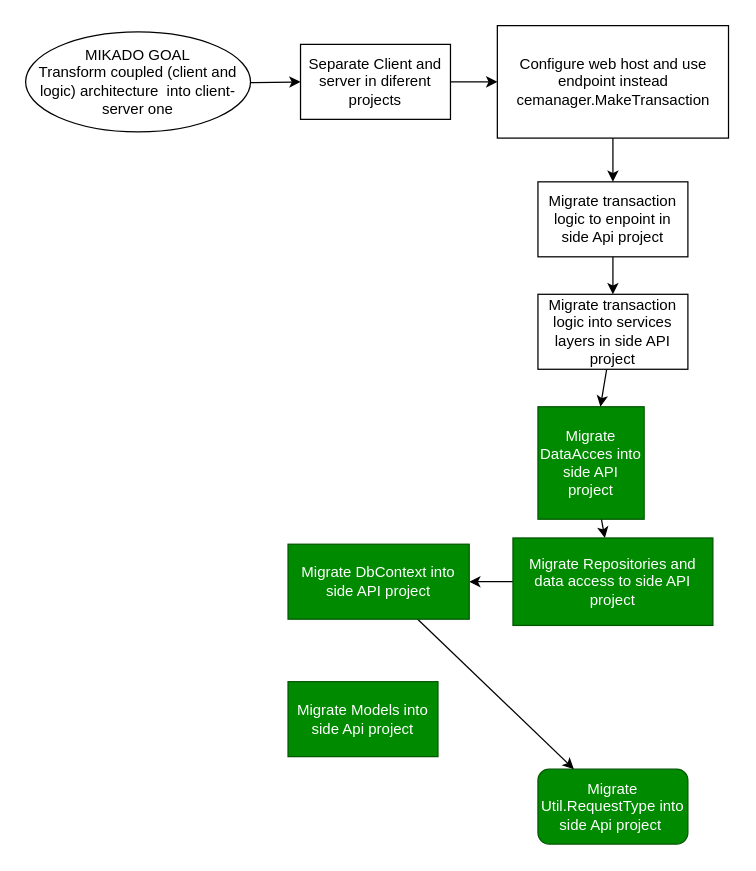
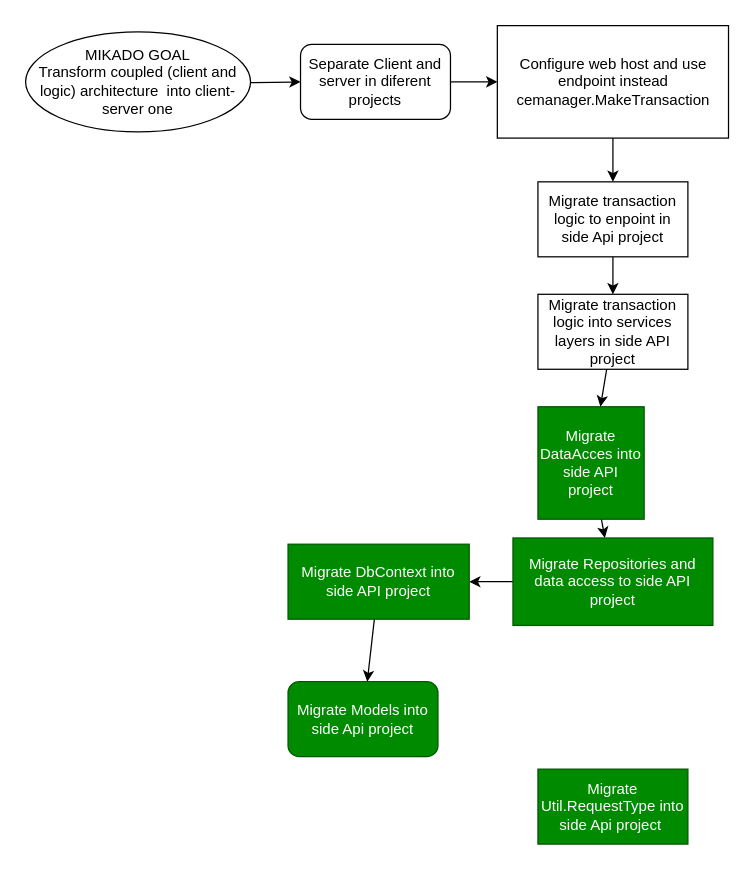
  <mxCell id="0" />
  <mxCell id="1" parent="0" />
  <mxCell id="2" value="" style="edgeStyle=none;html=1;" parent="1" source="3" target="11" edge="1"><mxGeometry relative="1" as="geometry" /></mxCell>
  <mxCell id="3" value="MIKADO GOAL&lt;br&gt;Transform coupled (client and logic) architecture&amp;nbsp; into client-server one" style="ellipse;whiteSpace=wrap;html=1;" parent="1" vertex="1"><mxGeometry y="25" width="180" height="80" as="geometry" x="20" /></mxCell>
  <mxCell id="4" value="" style="edgeStyle=none;html=1;" parent="1" source="5" target="7" edge="1"><mxGeometry relative="1" as="geometry" /></mxCell>
  <mxCell id="5" value="Configure web host and&amp;nbsp;use endpoint instead cemanager.MakeTransaction" style="whiteSpace=wrap;html=1;" parent="1" vertex="1"><mxGeometry x="397.5" y="20" width="185" height="90" as="geometry" /></mxCell>
  <mxCell id="6" value="" style="edgeStyle=none;html=1;" parent="1" source="7" target="15" edge="1"><mxGeometry relative="1" as="geometry" /></mxCell>
  <mxCell id="7" value="Migrate transaction logic to enpoint in side Api project" style="whiteSpace=wrap;html=1;" parent="1" vertex="1"><mxGeometry x="430" y="145" width="120" height="60" as="geometry" /></mxCell>
- <mxCell id="8" value="Migrate Models into side Api project" style="whiteSpace=wrap;html=1;fillColor=#008a00;fontColor=#ffffff;strokeColor=#005700;" parent="1" vertex="1"><mxGeometry x="230" y="545" width="120" height="60" as="geometry" /></mxCell>
- <mxCell id="9" value="Migrate Util.RequestType into side Api project&amp;nbsp;" style="whiteSpace=wrap;html=1;fillColor=#008a00;fontColor=#ffffff;strokeColor=#005700;rounded=1;" parent="1" vertex="1"><mxGeometry x="430" y="615" width="120" height="60" as="geometry" /></mxCell>
+ <mxCell id="8" value="Migrate Models into side Api project" style="whiteSpace=wrap;html=1;fillColor=#008a00;fontColor=#ffffff;strokeColor=#005700;rounded=1;" parent="1" vertex="1"><mxGeometry x="230" y="545" width="120" height="60" as="geometry" /></mxCell>
+ <mxCell id="9" value="Migrate Util.RequestType into side Api project&amp;nbsp;" style="whiteSpace=wrap;html=1;fillColor=#008a00;fontColor=#ffffff;strokeColor=#005700;" parent="1" vertex="1"><mxGeometry x="430" y="615" width="120" height="60" as="geometry" /></mxCell>
  <mxCell id="10" style="edgeStyle=none;html=1;" parent="1" source="11" target="5" edge="1"><mxGeometry relative="1" as="geometry" /></mxCell>
- <mxCell id="11" value="Separate Client and server in diferent projects" style="whiteSpace=wrap;html=1;" parent="1" vertex="1"><mxGeometry x="240" y="35" width="120" height="60" as="geometry" /></mxCell>
+ <mxCell id="11" value="Separate Client and server in diferent projects" style="whiteSpace=wrap;html=1;rounded=1;" parent="1" vertex="1"><mxGeometry x="240" y="35" width="120" height="60" as="geometry" /></mxCell>
  <mxCell id="12" value="" style="edgeStyle=none;html=1;" parent="1" source="13" target="17" edge="1"><mxGeometry relative="1" as="geometry" /></mxCell>
  <mxCell id="13" value="Migrate DataAcces into side API project" style="whiteSpace=wrap;html=1;fillColor=#008a00;fontColor=#ffffff;strokeColor=#005700;" parent="1" vertex="1"><mxGeometry x="430" y="325" width="85" height="90" as="geometry" /></mxCell>
  <mxCell id="14" style="edgeStyle=none;html=1;" parent="1" source="15" target="13" edge="1"><mxGeometry relative="1" as="geometry" /></mxCell>
  <mxCell id="15" value="Migrate transaction logic into services layers in side API project" style="whiteSpace=wrap;html=1;" parent="1" vertex="1"><mxGeometry x="430" y="235" width="120" height="60" as="geometry" /></mxCell>
  <mxCell id="16" value="" style="edgeStyle=none;html=1;" parent="1" source="17" target="19" edge="1"><mxGeometry relative="1" as="geometry" /></mxCell>
  <mxCell id="17" value="Migrate Repositories and data access to side API project" style="whiteSpace=wrap;html=1;fillColor=#008a00;fontColor=#ffffff;strokeColor=#005700;" parent="1" vertex="1"><mxGeometry x="410" y="430" width="160" height="70" as="geometry" /></mxCell>
- <mxCell id="18" style="edgeStyle=none;html=1;" parent="1" source="19" target="9" edge="1"><mxGeometry relative="1" as="geometry" /></mxCell>
+ <mxCell id="18" style="edgeStyle=none;html=1;" parent="1" source="19" target="8" edge="1"><mxGeometry relative="1" as="geometry" /></mxCell>
  <mxCell id="19" value="Migrate DbContext into side API project" style="whiteSpace=wrap;html=1;fillColor=#008a00;fontColor=#ffffff;strokeColor=#005700;" parent="1" vertex="1"><mxGeometry x="230" y="435" width="145" height="60" as="geometry" /></mxCell>
